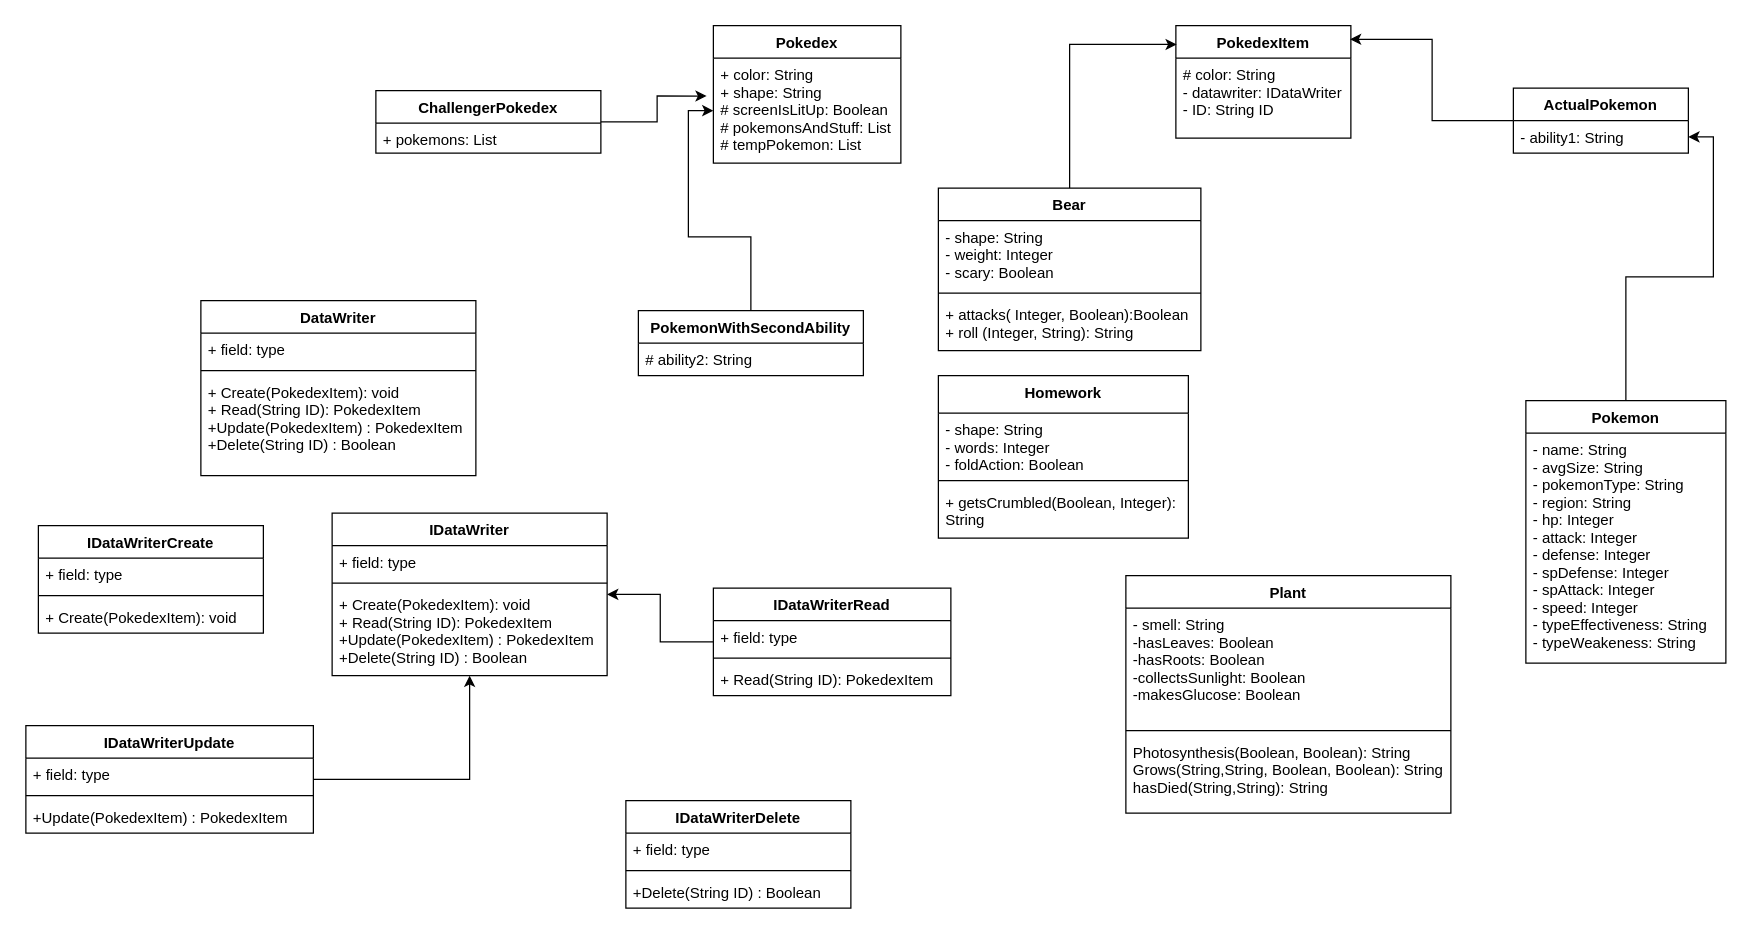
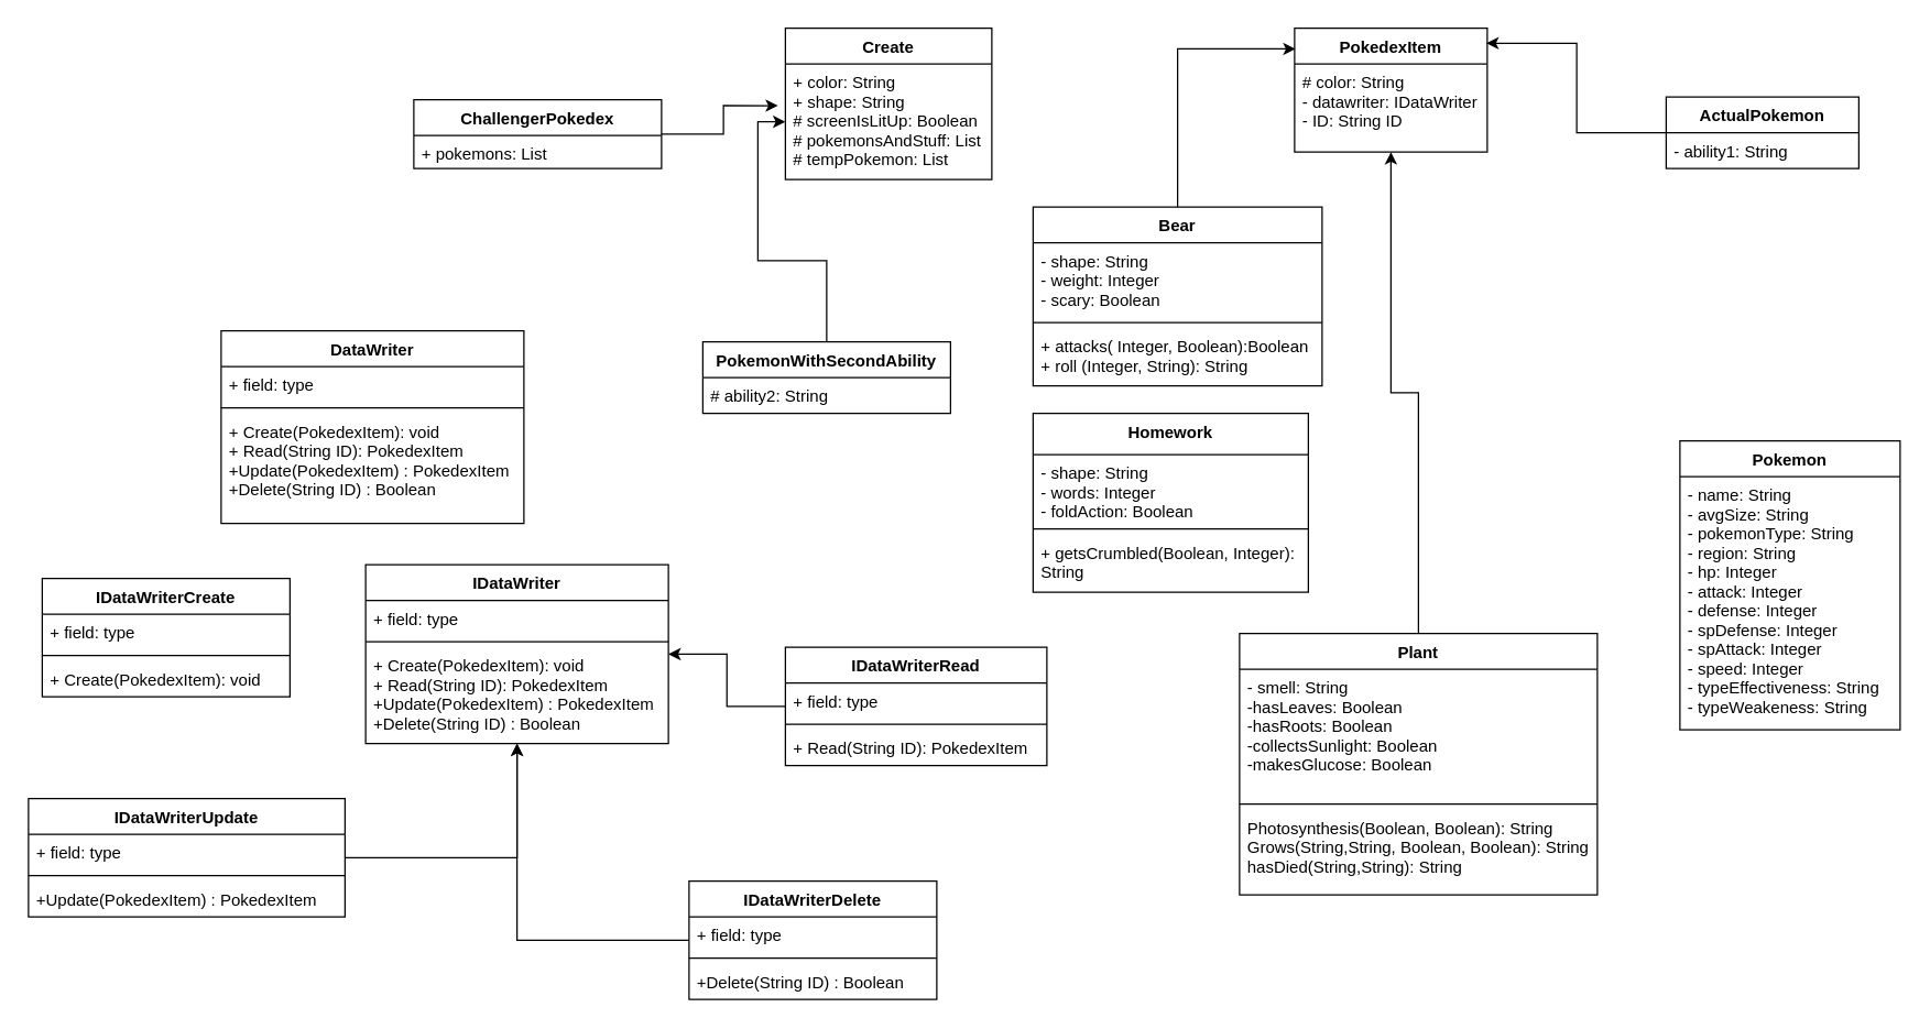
  <mxCell id="0" />
  <mxCell id="1" parent="0" />
  <mxCell id="2" style="edgeStyle=orthogonalEdgeStyle;rounded=0;orthogonalLoop=1;jettySize=auto;html=1;entryX=0.995;entryY=0.122;entryDx=0;entryDy=0;entryPerimeter=0;" parent="1" source="3" target="24" edge="1"><mxGeometry relative="1" as="geometry" /></mxCell>
  <mxCell id="3" value="ActualPokemon" style="swimlane;fontStyle=1;childLayout=stackLayout;horizontal=1;startSize=26;fillColor=none;horizontalStack=0;resizeParent=1;resizeParentMax=0;resizeLast=0;collapsible=1;marginBottom=0;" parent="1" vertex="1"><mxGeometry x="1210" y="70" width="140" height="52" as="geometry" /></mxCell>
  <mxCell id="4" value="- ability1: String " style="text;strokeColor=none;fillColor=none;align=left;verticalAlign=top;spacingLeft=4;spacingRight=4;overflow=hidden;rotatable=0;points=[[0,0.5],[1,0.5]];portConstraint=eastwest;" parent="3" vertex="1"><mxGeometry y="26" width="140" height="26" as="geometry" /></mxCell>
- <mxCell id="5" style="edgeStyle=orthogonalEdgeStyle;rounded=0;orthogonalLoop=1;jettySize=auto;html=1;" parent="1" source="6" target="4" edge="1"><mxGeometry relative="1" as="geometry" /></mxCell>
  <mxCell id="6" value="Pokemon" style="swimlane;fontStyle=1;childLayout=stackLayout;horizontal=1;startSize=26;fillColor=none;horizontalStack=0;resizeParent=1;resizeParentMax=0;resizeLast=0;collapsible=1;marginBottom=0;" parent="1" vertex="1"><mxGeometry x="1220" y="320" width="160" height="210" as="geometry" /></mxCell>
  <mxCell id="7" value="- name: String&#10;- avgSize: String&#10;- pokemonType: String &#10;- region: String &#10;- hp: Integer &#10;- attack: Integer&#10;- defense: Integer &#10;- spDefense: Integer &#10;- spAttack: Integer &#10;- speed: Integer &#10;- typeEffectiveness: String&#10;- typeWeakeness: String " style="text;strokeColor=none;fillColor=none;align=left;verticalAlign=top;spacingLeft=4;spacingRight=4;overflow=hidden;rotatable=0;points=[[0,0.5],[1,0.5]];portConstraint=eastwest;" parent="6" vertex="1"><mxGeometry y="26" width="160" height="184" as="geometry" /></mxCell>
+ <mxCell id="8" style="edgeStyle=orthogonalEdgeStyle;rounded=0;orthogonalLoop=1;jettySize=auto;html=1;" parent="1" source="9" target="24" edge="1"><mxGeometry relative="1" as="geometry" /></mxCell>
  <mxCell id="9" value="Plant&#10;&#10;" style="swimlane;fontStyle=1;align=center;verticalAlign=top;childLayout=stackLayout;horizontal=1;startSize=26;horizontalStack=0;resizeParent=1;resizeParentMax=0;resizeLast=0;collapsible=1;marginBottom=0;fillColor=none;" parent="1" vertex="1"><mxGeometry x="900" y="460" width="260" height="190" as="geometry" /></mxCell>
  <mxCell id="10" value="- smell: String&#10;-hasLeaves: Boolean &#10;-hasRoots: Boolean&#10;-collectsSunlight: Boolean &#10;-makesGlucose: Boolean &#10;" style="text;strokeColor=none;fillColor=none;align=left;verticalAlign=top;spacingLeft=4;spacingRight=4;overflow=hidden;rotatable=0;points=[[0,0.5],[1,0.5]];portConstraint=eastwest;" parent="9" vertex="1"><mxGeometry y="26" width="260" height="94" as="geometry" /></mxCell>
  <mxCell id="11" value="" style="line;strokeWidth=1;fillColor=none;align=left;verticalAlign=middle;spacingTop=-1;spacingLeft=3;spacingRight=3;rotatable=0;labelPosition=right;points=[];portConstraint=eastwest;" parent="9" vertex="1"><mxGeometry y="120" width="260" height="8" as="geometry" /></mxCell>
  <mxCell id="12" value="Photosynthesis(Boolean, Boolean): String&#10;Grows(String,String, Boolean, Boolean): String&#10;hasDied(String,String): String&#10;" style="text;strokeColor=none;fillColor=none;align=left;verticalAlign=top;spacingLeft=4;spacingRight=4;overflow=hidden;rotatable=0;points=[[0,0.5],[1,0.5]];portConstraint=eastwest;" parent="9" vertex="1"><mxGeometry y="128" width="260" height="62" as="geometry" /></mxCell>
  <mxCell id="13" value="Homework" style="swimlane;fontStyle=1;align=center;verticalAlign=top;childLayout=stackLayout;horizontal=1;startSize=30;horizontalStack=0;resizeParent=1;resizeParentMax=0;resizeLast=0;collapsible=1;marginBottom=0;fillColor=none;" parent="1" vertex="1"><mxGeometry x="750" y="300" width="200" height="130" as="geometry"><mxRectangle x="760" y="280" width="90" height="30" as="alternateBounds" /></mxGeometry></mxCell>
  <mxCell id="14" value="- shape: String&#10;- words: Integer &#10;- foldAction: Boolean" style="text;strokeColor=none;fillColor=none;align=left;verticalAlign=top;spacingLeft=4;spacingRight=4;overflow=hidden;rotatable=0;points=[[0,0.5],[1,0.5]];portConstraint=eastwest;" parent="13" vertex="1"><mxGeometry y="30" width="200" height="50" as="geometry" /></mxCell>
  <mxCell id="15" value="" style="line;strokeWidth=1;fillColor=none;align=left;verticalAlign=middle;spacingTop=-1;spacingLeft=3;spacingRight=3;rotatable=0;labelPosition=right;points=[];portConstraint=eastwest;" parent="13" vertex="1"><mxGeometry y="80" width="200" height="8" as="geometry" /></mxCell>
  <mxCell id="16" value="+ getsCrumbled(Boolean, Integer): &#10;String " style="text;strokeColor=none;fillColor=none;align=left;verticalAlign=top;spacingLeft=4;spacingRight=4;overflow=hidden;rotatable=0;points=[[0,0.5],[1,0.5]];portConstraint=eastwest;" parent="13" vertex="1"><mxGeometry y="88" width="200" height="42" as="geometry" /></mxCell>
- <mxCell id="17" value="Pokedex" style="swimlane;fontStyle=1;childLayout=stackLayout;horizontal=1;startSize=26;fillColor=none;horizontalStack=0;resizeParent=1;resizeParentMax=0;resizeLast=0;collapsible=1;marginBottom=0;" parent="1" vertex="1"><mxGeometry x="570" width="150" height="110" as="geometry" y="20" /></mxCell>
+ <mxCell id="17" value="Create" style="swimlane;fontStyle=1;childLayout=stackLayout;horizontal=1;startSize=26;fillColor=none;horizontalStack=0;resizeParent=1;resizeParentMax=0;resizeLast=0;collapsible=1;marginBottom=0;" parent="1" vertex="1"><mxGeometry x="570" width="150" height="110" as="geometry" y="20" /></mxCell>
  <mxCell id="18" value="+ color: String &#10;+ shape: String&#10;# screenIsLitUp: Boolean &#10;# pokemonsAndStuff: List &#10;# tempPokemon: List " style="text;strokeColor=none;fillColor=none;align=left;verticalAlign=top;spacingLeft=4;spacingRight=4;overflow=hidden;rotatable=0;points=[[0,0.5],[1,0.5]];portConstraint=eastwest;" parent="17" vertex="1"><mxGeometry y="26" width="150" height="84" as="geometry" /></mxCell>
  <mxCell id="19" style="edgeStyle=orthogonalEdgeStyle;rounded=0;orthogonalLoop=1;jettySize=auto;html=1;entryX=0.005;entryY=0.167;entryDx=0;entryDy=0;entryPerimeter=0;" parent="1" source="20" target="24" edge="1"><mxGeometry relative="1" as="geometry" /></mxCell>
  <mxCell id="20" value="Bear" style="swimlane;fontStyle=1;align=center;verticalAlign=top;childLayout=stackLayout;horizontal=1;startSize=26;horizontalStack=0;resizeParent=1;resizeParentMax=0;resizeLast=0;collapsible=1;marginBottom=0;rounded=0;sketch=0;whiteSpace=wrap;" parent="1" vertex="1"><mxGeometry x="750" y="150" width="210" height="130" as="geometry"><mxRectangle x="760" y="130" width="60" height="26" as="alternateBounds" /></mxGeometry></mxCell>
  <mxCell id="21" value="- shape: String&#10;- weight: Integer &#10;- scary: Boolean " style="text;strokeColor=none;fillColor=none;align=left;verticalAlign=top;spacingLeft=4;spacingRight=4;overflow=hidden;rotatable=0;points=[[0,0.5],[1,0.5]];portConstraint=eastwest;" parent="20" vertex="1"><mxGeometry y="26" width="210" height="54" as="geometry" /></mxCell>
  <mxCell id="22" value="" style="line;strokeWidth=1;fillColor=none;align=left;verticalAlign=middle;spacingTop=-1;spacingLeft=3;spacingRight=3;rotatable=0;labelPosition=right;points=[];portConstraint=eastwest;" parent="20" vertex="1"><mxGeometry y="80" width="210" height="8" as="geometry" /></mxCell>
  <mxCell id="23" value="+ attacks( Integer, Boolean):Boolean&#10;+ roll (Integer, String): String&#10;  " style="text;strokeColor=none;fillColor=none;align=left;verticalAlign=top;spacingLeft=4;spacingRight=4;overflow=hidden;rotatable=0;points=[[0,0.5],[1,0.5]];portConstraint=eastwest;" parent="20" vertex="1"><mxGeometry y="88" width="210" height="42" as="geometry" /></mxCell>
  <mxCell id="24" value="PokedexItem" style="swimlane;fontStyle=1;childLayout=stackLayout;horizontal=1;startSize=26;fillColor=none;horizontalStack=0;resizeParent=1;resizeParentMax=0;resizeLast=0;collapsible=1;marginBottom=0;rounded=0;sketch=0;html=0;" parent="1" vertex="1"><mxGeometry x="940" width="140" height="90" as="geometry" y="20" /></mxCell>
  <mxCell id="25" value="# color: String &#10;- datawriter: IDataWriter&#10;- ID: String ID " style="text;strokeColor=none;fillColor=none;align=left;verticalAlign=top;spacingLeft=4;spacingRight=4;overflow=hidden;rotatable=0;points=[[0,0.5],[1,0.5]];portConstraint=eastwest;" parent="24" vertex="1"><mxGeometry y="26" width="140" height="64" as="geometry" /></mxCell>
  <mxCell id="26" style="edgeStyle=orthogonalEdgeStyle;rounded=0;orthogonalLoop=1;jettySize=auto;html=1;" parent="1" source="27" target="18" edge="1"><mxGeometry relative="1" as="geometry" /></mxCell>
  <mxCell id="27" value="PokemonWithSecondAbility" style="swimlane;fontStyle=1;childLayout=stackLayout;horizontal=1;startSize=26;fillColor=none;horizontalStack=0;resizeParent=1;resizeParentMax=0;resizeLast=0;collapsible=1;marginBottom=0;rounded=0;sketch=0;html=0;" parent="1" vertex="1"><mxGeometry x="510" y="248" width="180" height="52" as="geometry" /></mxCell>
  <mxCell id="28" value="# ability2: String " style="text;strokeColor=none;fillColor=none;align=left;verticalAlign=top;spacingLeft=4;spacingRight=4;overflow=hidden;rotatable=0;points=[[0,0.5],[1,0.5]];portConstraint=eastwest;" parent="27" vertex="1"><mxGeometry y="26" width="180" height="26" as="geometry" /></mxCell>
  <mxCell id="29" value="DataWriter" style="swimlane;fontStyle=1;align=center;verticalAlign=top;childLayout=stackLayout;horizontal=1;startSize=26;horizontalStack=0;resizeParent=1;resizeParentMax=0;resizeLast=0;collapsible=1;marginBottom=0;" parent="1" vertex="1"><mxGeometry x="160" y="240" width="220" height="140" as="geometry" /></mxCell>
  <mxCell id="30" value="+ field: type" style="text;strokeColor=none;fillColor=none;align=left;verticalAlign=top;spacingLeft=4;spacingRight=4;overflow=hidden;rotatable=0;points=[[0,0.5],[1,0.5]];portConstraint=eastwest;" parent="29" vertex="1"><mxGeometry y="26" width="220" height="26" as="geometry" /></mxCell>
  <mxCell id="31" value="" style="line;strokeWidth=1;fillColor=none;align=left;verticalAlign=middle;spacingTop=-1;spacingLeft=3;spacingRight=3;rotatable=0;labelPosition=right;points=[];portConstraint=eastwest;" parent="29" vertex="1"><mxGeometry y="52" width="220" height="8" as="geometry" /></mxCell>
  <mxCell id="32" value="+ Create(PokedexItem): void&#10;+ Read(String ID): PokedexItem&#10;+Update(PokedexItem) : PokedexItem&#10;+Delete(String ID) : Boolean" style="text;strokeColor=none;fillColor=none;align=left;verticalAlign=top;spacingLeft=4;spacingRight=4;overflow=hidden;rotatable=0;points=[[0,0.5],[1,0.5]];portConstraint=eastwest;" parent="29" vertex="1"><mxGeometry y="60" width="220" height="80" as="geometry" /></mxCell>
  <mxCell id="33" value="IDataWriterCreate" style="swimlane;fontStyle=1;align=center;verticalAlign=top;childLayout=stackLayout;horizontal=1;startSize=26;horizontalStack=0;resizeParent=1;resizeParentMax=0;resizeLast=0;collapsible=1;marginBottom=0;" parent="1" vertex="1"><mxGeometry x="30" y="420" width="180" height="86" as="geometry" /></mxCell>
  <mxCell id="34" value="+ field: type" style="text;strokeColor=none;fillColor=none;align=left;verticalAlign=top;spacingLeft=4;spacingRight=4;overflow=hidden;rotatable=0;points=[[0,0.5],[1,0.5]];portConstraint=eastwest;" parent="33" vertex="1"><mxGeometry y="26" width="180" height="26" as="geometry" /></mxCell>
  <mxCell id="35" value="" style="line;strokeWidth=1;fillColor=none;align=left;verticalAlign=middle;spacingTop=-1;spacingLeft=3;spacingRight=3;rotatable=0;labelPosition=right;points=[];portConstraint=eastwest;" parent="33" vertex="1"><mxGeometry y="52" width="180" height="8" as="geometry" /></mxCell>
  <mxCell id="36" value="+ Create(PokedexItem): void" style="text;strokeColor=none;fillColor=none;align=left;verticalAlign=top;spacingLeft=4;spacingRight=4;overflow=hidden;rotatable=0;points=[[0,0.5],[1,0.5]];portConstraint=eastwest;" parent="33" vertex="1"><mxGeometry y="60" width="180" height="26" as="geometry" /></mxCell>
  <mxCell id="37" style="edgeStyle=orthogonalEdgeStyle;rounded=0;orthogonalLoop=1;jettySize=auto;html=1;" parent="1" source="38" target="52" edge="1"><mxGeometry relative="1" as="geometry" /></mxCell>
  <mxCell id="38" value="IDataWriterRead" style="swimlane;fontStyle=1;align=center;verticalAlign=top;childLayout=stackLayout;horizontal=1;startSize=26;horizontalStack=0;resizeParent=1;resizeParentMax=0;resizeLast=0;collapsible=1;marginBottom=0;" parent="1" vertex="1"><mxGeometry x="570" y="470" width="190" height="86" as="geometry" /></mxCell>
  <mxCell id="39" value="+ field: type" style="text;strokeColor=none;fillColor=none;align=left;verticalAlign=top;spacingLeft=4;spacingRight=4;overflow=hidden;rotatable=0;points=[[0,0.5],[1,0.5]];portConstraint=eastwest;" parent="38" vertex="1"><mxGeometry y="26" width="190" height="26" as="geometry" /></mxCell>
  <mxCell id="40" value="" style="line;strokeWidth=1;fillColor=none;align=left;verticalAlign=middle;spacingTop=-1;spacingLeft=3;spacingRight=3;rotatable=0;labelPosition=right;points=[];portConstraint=eastwest;" parent="38" vertex="1"><mxGeometry y="52" width="190" height="8" as="geometry" /></mxCell>
  <mxCell id="41" value="+ Read(String ID): PokedexItem" style="text;strokeColor=none;fillColor=none;align=left;verticalAlign=top;spacingLeft=4;spacingRight=4;overflow=hidden;rotatable=0;points=[[0,0.5],[1,0.5]];portConstraint=eastwest;" parent="38" vertex="1"><mxGeometry y="60" width="190" height="26" as="geometry" /></mxCell>
  <mxCell id="42" style="edgeStyle=orthogonalEdgeStyle;rounded=0;orthogonalLoop=1;jettySize=auto;html=1;" parent="1" source="43" target="52" edge="1"><mxGeometry relative="1" as="geometry" /></mxCell>
  <mxCell id="43" value="IDataWriterUpdate" style="swimlane;fontStyle=1;align=center;verticalAlign=top;childLayout=stackLayout;horizontal=1;startSize=26;horizontalStack=0;resizeParent=1;resizeParentMax=0;resizeLast=0;collapsible=1;marginBottom=0;" parent="1" vertex="1"><mxGeometry x="20" y="580" width="230" height="86" as="geometry" /></mxCell>
  <mxCell id="44" value="+ field: type" style="text;strokeColor=none;fillColor=none;align=left;verticalAlign=top;spacingLeft=4;spacingRight=4;overflow=hidden;rotatable=0;points=[[0,0.5],[1,0.5]];portConstraint=eastwest;" parent="43" vertex="1"><mxGeometry y="26" width="230" height="26" as="geometry" /></mxCell>
  <mxCell id="45" value="" style="line;strokeWidth=1;fillColor=none;align=left;verticalAlign=middle;spacingTop=-1;spacingLeft=3;spacingRight=3;rotatable=0;labelPosition=right;points=[];portConstraint=eastwest;" parent="43" vertex="1"><mxGeometry y="52" width="230" height="8" as="geometry" /></mxCell>
  <mxCell id="46" value="+Update(PokedexItem) : PokedexItem" style="text;strokeColor=none;fillColor=none;align=left;verticalAlign=top;spacingLeft=4;spacingRight=4;overflow=hidden;rotatable=0;points=[[0,0.5],[1,0.5]];portConstraint=eastwest;" parent="43" vertex="1"><mxGeometry y="60" width="230" height="26" as="geometry" /></mxCell>
+ <mxCell id="47" style="edgeStyle=orthogonalEdgeStyle;rounded=0;orthogonalLoop=1;jettySize=auto;html=1;" parent="1" source="48" target="52" edge="1"><mxGeometry relative="1" as="geometry" /></mxCell>
  <mxCell id="48" value="IDataWriterDelete" style="swimlane;fontStyle=1;align=center;verticalAlign=top;childLayout=stackLayout;horizontal=1;startSize=26;horizontalStack=0;resizeParent=1;resizeParentMax=0;resizeLast=0;collapsible=1;marginBottom=0;" parent="1" vertex="1"><mxGeometry x="500" y="640" width="180" height="86" as="geometry" /></mxCell>
  <mxCell id="49" value="+ field: type" style="text;strokeColor=none;fillColor=none;align=left;verticalAlign=top;spacingLeft=4;spacingRight=4;overflow=hidden;rotatable=0;points=[[0,0.5],[1,0.5]];portConstraint=eastwest;" parent="48" vertex="1"><mxGeometry y="26" width="180" height="26" as="geometry" /></mxCell>
  <mxCell id="50" value="" style="line;strokeWidth=1;fillColor=none;align=left;verticalAlign=middle;spacingTop=-1;spacingLeft=3;spacingRight=3;rotatable=0;labelPosition=right;points=[];portConstraint=eastwest;" parent="48" vertex="1"><mxGeometry y="52" width="180" height="8" as="geometry" /></mxCell>
  <mxCell id="51" value="+Delete(String ID) : Boolean" style="text;strokeColor=none;fillColor=none;align=left;verticalAlign=top;spacingLeft=4;spacingRight=4;overflow=hidden;rotatable=0;points=[[0,0.5],[1,0.5]];portConstraint=eastwest;" parent="48" vertex="1"><mxGeometry y="60" width="180" height="26" as="geometry" /></mxCell>
  <mxCell id="52" value="IDataWriter" style="swimlane;fontStyle=1;align=center;verticalAlign=top;childLayout=stackLayout;horizontal=1;startSize=26;horizontalStack=0;resizeParent=1;resizeParentMax=0;resizeLast=0;collapsible=1;marginBottom=0;" parent="1" vertex="1"><mxGeometry x="265" y="410" width="220" height="130" as="geometry" /></mxCell>
  <mxCell id="53" value="+ field: type" style="text;strokeColor=none;fillColor=none;align=left;verticalAlign=top;spacingLeft=4;spacingRight=4;overflow=hidden;rotatable=0;points=[[0,0.5],[1,0.5]];portConstraint=eastwest;" parent="52" vertex="1"><mxGeometry y="26" width="220" height="26" as="geometry" /></mxCell>
  <mxCell id="54" value="" style="line;strokeWidth=1;fillColor=none;align=left;verticalAlign=middle;spacingTop=-1;spacingLeft=3;spacingRight=3;rotatable=0;labelPosition=right;points=[];portConstraint=eastwest;" parent="52" vertex="1"><mxGeometry y="52" width="220" height="8" as="geometry" /></mxCell>
  <mxCell id="55" value="+ Create(PokedexItem): void&#10;+ Read(String ID): PokedexItem&#10;+Update(PokedexItem) : PokedexItem&#10;+Delete(String ID) : Boolean" style="text;strokeColor=none;fillColor=none;align=left;verticalAlign=top;spacingLeft=4;spacingRight=4;overflow=hidden;rotatable=0;points=[[0,0.5],[1,0.5]];portConstraint=eastwest;" parent="52" vertex="1"><mxGeometry y="60" width="220" height="70" as="geometry" /></mxCell>
  <mxCell id="56" style="edgeStyle=orthogonalEdgeStyle;rounded=0;orthogonalLoop=1;jettySize=auto;html=1;entryX=-0.036;entryY=0.361;entryDx=0;entryDy=0;entryPerimeter=0;" parent="1" source="57" target="18" edge="1"><mxGeometry relative="1" as="geometry" /></mxCell>
  <mxCell id="57" value="ChallengerPokedex" style="swimlane;fontStyle=1;childLayout=stackLayout;horizontal=1;startSize=26;fillColor=none;horizontalStack=0;resizeParent=1;resizeParentMax=0;resizeLast=0;collapsible=1;marginBottom=0;rounded=0;sketch=0;html=0;" parent="1" vertex="1"><mxGeometry x="300" y="72" width="180" height="50" as="geometry" /></mxCell>
  <mxCell id="58" value="+ pokemons: List " style="text;strokeColor=none;fillColor=none;align=left;verticalAlign=top;spacingLeft=4;spacingRight=4;overflow=hidden;rotatable=0;points=[[0,0.5],[1,0.5]];portConstraint=eastwest;" parent="57" vertex="1"><mxGeometry y="26" width="180" height="24" as="geometry" /></mxCell>
